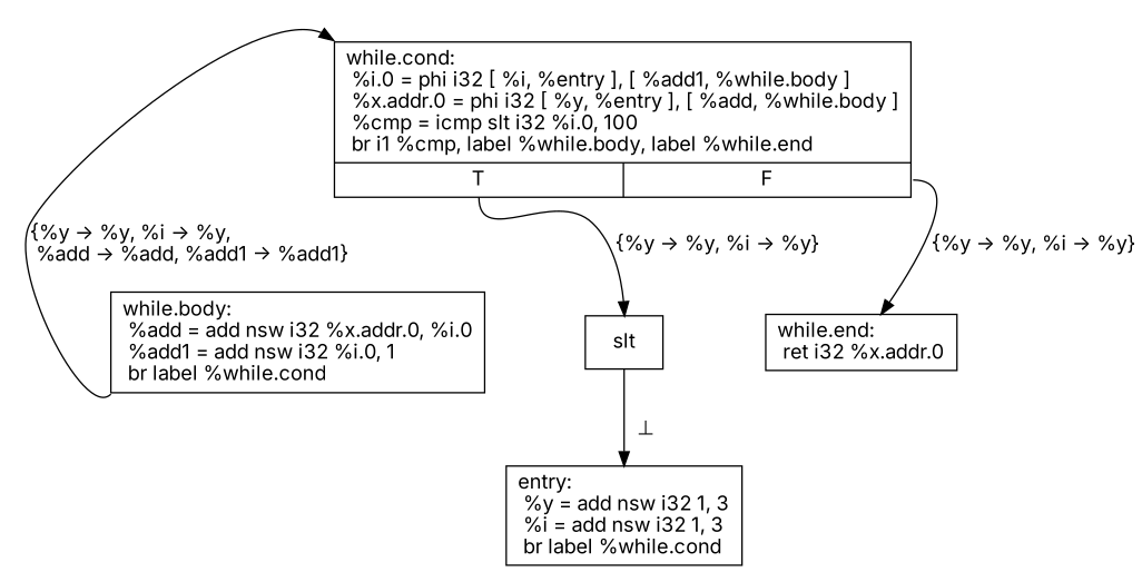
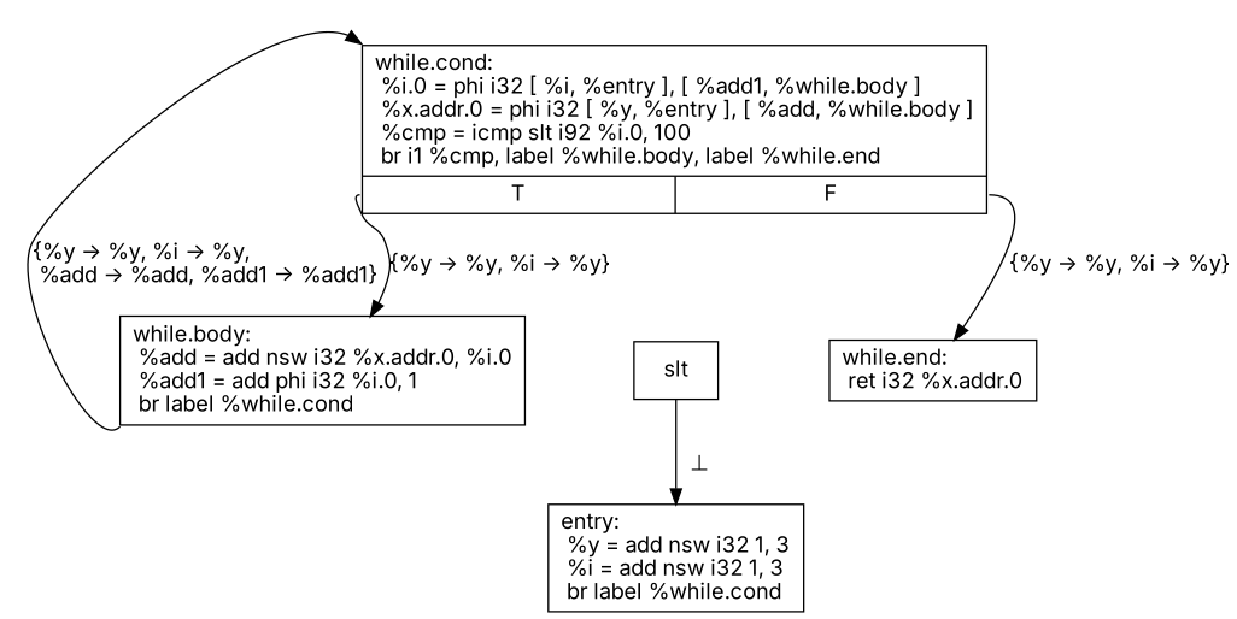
  digraph {
    fontname=Inter
    node [fontname=Inter shape=record]
    edge [fontname=Inter]
    n1 [label="{entry:\l  %y = add nsw i32 1, 3\l  %i = add nsw i32 1, 3\l  br label %while.cond\l}"]
    n2 [label=slt]
-   n3 [label="{while.cond:                                       \l  %i.0 = phi i32 [ %i, %entry ], [ %add1, %while.body ]\l  %x.addr.0 = phi i32 [ %y, %entry ], [ %add, %while.body ]\l  %cmp = icmp slt i32 %i.0, 100\l  br i1 %cmp, label %while.body, label %while.end\l|{<s0>T|<s1>F}}"]
-   n4 [label="{while.body:                                       \l  %add = add nsw i32 %x.addr.0, %i.0\l  %add1 = add nsw i32 %i.0, 1\l  br label %while.cond\l}"]
+   n3 [label="{while.cond:                                       \l  %i.0 = phi i32 [ %i, %entry ], [ %add1, %while.body ]\l  %x.addr.0 = phi i32 [ %y, %entry ], [ %add, %while.body ]\l  %cmp = icmp slt i92 %i.0, 100\l  br i1 %cmp, label %while.body, label %while.end\l|{<s0>T|<s1>F}}"]
+   n4 [label="{while.body:                                       \l  %add = add nsw i32 %x.addr.0, %i.0\l  %add1 = add phi i32 %i.0, 1\l  br label %while.cond\l}"]
    n5 [label="{while.end:                                        \l  ret i32 %x.addr.0\l}"]
    n2 -> n1 [label="  &#8869;"]
-   n3 -> n2 [label="{%y -> %y, %i -> %y}" tailport=s0]
+   n3 -> n4 [label="{%y -> %y, %i -> %y}" tailport=s0]
    n3 -> n5 [label="{%y -> %y, %i -> %y}" tailport=s1]
    n4 -> n3 [headport=nw label="{%y -> %y, %i -> %y,\l %add -> %add, %add1 -> %add1}" tailport=sw]
  }
